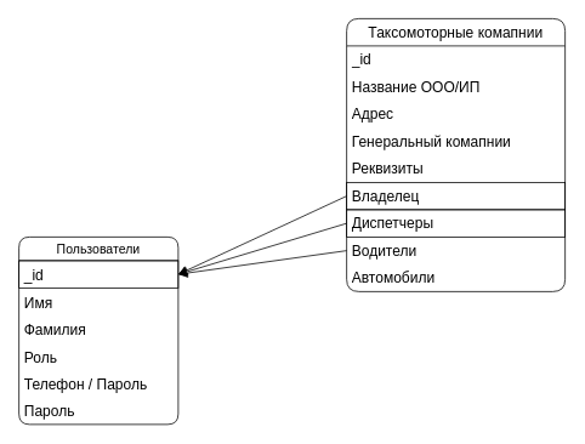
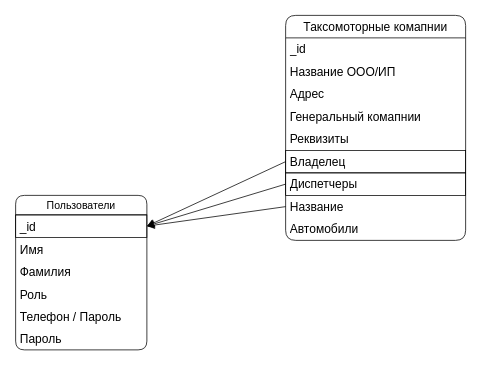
  <mxCell id="0" />
  <mxCell id="1" parent="0" />
  <mxCell id="2" value="Пользователи" style="swimlane;fontStyle=0;childLayout=stackLayout;horizontal=1;startSize=26;horizontalStack=0;resizeParent=1;resizeParentMax=0;resizeLast=0;collapsible=1;marginBottom=0;align=center;fontSize=14;perimeterSpacing=0;rounded=1;" vertex="1" parent="1"><mxGeometry width="175" height="206" as="geometry" x="20" y="260"><mxRectangle x="30" y="30" width="90" height="30" as="alternateBounds" /></mxGeometry></mxCell>
  <mxCell id="3" value="_id" style="text;strokeColor=default;fillColor=none;spacingLeft=4;spacingRight=4;overflow=hidden;rotatable=0;points=[[0,0.5],[1,0.5]];portConstraint=eastwest;fontSize=16;" vertex="1" parent="2"><mxGeometry y="26" width="175" height="30" as="geometry" /></mxCell>
  <mxCell id="4" value="Имя" style="text;strokeColor=none;fillColor=none;spacingLeft=4;spacingRight=4;overflow=hidden;rotatable=0;points=[[0,0.5],[1,0.5]];portConstraint=eastwest;fontSize=16;" vertex="1" parent="2"><mxGeometry y="56" width="175" height="30" as="geometry" /></mxCell>
  <mxCell id="5" value="Фамилия" style="text;strokeColor=none;fillColor=none;spacingLeft=4;spacingRight=4;overflow=hidden;rotatable=0;points=[[0,0.5],[1,0.5]];portConstraint=eastwest;fontSize=16;" vertex="1" parent="2"><mxGeometry y="86" width="175" height="30" as="geometry" /></mxCell>
  <mxCell id="6" value="Роль" style="text;strokeColor=none;fillColor=none;spacingLeft=4;spacingRight=4;overflow=hidden;rotatable=0;points=[[0,0.5],[1,0.5]];portConstraint=eastwest;fontSize=16;" vertex="1" parent="2"><mxGeometry y="116" width="175" height="30" as="geometry" /></mxCell>
  <mxCell id="7" value="Телефон / Пароль" style="text;strokeColor=none;fillColor=none;spacingLeft=4;spacingRight=4;overflow=hidden;rotatable=0;points=[[0,0.5],[1,0.5]];portConstraint=eastwest;fontSize=16;" vertex="1" parent="2"><mxGeometry y="146" width="175" height="30" as="geometry" /></mxCell>
  <mxCell id="8" value="Пароль" style="text;strokeColor=none;fillColor=none;align=left;verticalAlign=middle;spacingLeft=4;spacingRight=4;overflow=hidden;points=[[0,0.5],[1,0.5]];portConstraint=eastwest;rotatable=0;whiteSpace=wrap;html=1;fontSize=16;" vertex="1" parent="2"><mxGeometry y="176" width="175" height="30" as="geometry" /></mxCell>
  <mxCell id="9" value="Таксомоторные комапнии" style="swimlane;fontStyle=0;childLayout=stackLayout;horizontal=1;startSize=30;horizontalStack=0;resizeParent=1;resizeParentMax=0;resizeLast=0;collapsible=1;marginBottom=0;whiteSpace=wrap;html=1;rounded=1;fontSize=16;" vertex="1" parent="1"><mxGeometry x="380" y="20" width="240" height="300" as="geometry" /></mxCell>
  <mxCell id="10" value="_id" style="text;strokeColor=none;fillColor=none;align=left;verticalAlign=middle;spacingLeft=4;spacingRight=4;overflow=hidden;points=[[0,0.5],[1,0.5]];portConstraint=eastwest;rotatable=0;whiteSpace=wrap;html=1;fontSize=16;" vertex="1" parent="9"><mxGeometry y="30" width="240" height="30" as="geometry" /></mxCell>
  <mxCell id="11" value="Название ООО/ИП" style="text;strokeColor=none;fillColor=none;align=left;verticalAlign=middle;spacingLeft=4;spacingRight=4;overflow=hidden;points=[[0,0.5],[1,0.5]];portConstraint=eastwest;rotatable=0;whiteSpace=wrap;html=1;fontSize=16;" vertex="1" parent="9"><mxGeometry y="60" width="240" height="30" as="geometry" /></mxCell>
  <mxCell id="12" value="Адрес" style="text;strokeColor=none;fillColor=none;align=left;verticalAlign=middle;spacingLeft=4;spacingRight=4;overflow=hidden;points=[[0,0.5],[1,0.5]];portConstraint=eastwest;rotatable=0;whiteSpace=wrap;html=1;fontSize=16;" vertex="1" parent="9"><mxGeometry y="90" width="240" height="30" as="geometry" /></mxCell>
  <mxCell id="13" value="Генеральный комапнии" style="text;strokeColor=none;fillColor=none;align=left;verticalAlign=middle;spacingLeft=4;spacingRight=4;overflow=hidden;points=[[0,0.5],[1,0.5]];portConstraint=eastwest;rotatable=0;whiteSpace=wrap;html=1;fontSize=16;" vertex="1" parent="9"><mxGeometry y="120" width="240" height="30" as="geometry" /></mxCell>
  <mxCell id="14" value="Реквизиты" style="text;strokeColor=none;fillColor=none;align=left;verticalAlign=middle;spacingLeft=4;spacingRight=4;overflow=hidden;points=[[0,0.5],[1,0.5]];portConstraint=eastwest;rotatable=0;whiteSpace=wrap;html=1;fontSize=16;" vertex="1" parent="9"><mxGeometry y="150" width="240" height="30" as="geometry" /></mxCell>
  <mxCell id="15" value="Владелец" style="text;strokeColor=default;fillColor=none;align=left;verticalAlign=middle;spacingLeft=4;spacingRight=4;overflow=hidden;points=[[0,0.5],[1,0.5]];portConstraint=eastwest;rotatable=0;whiteSpace=wrap;html=1;fontSize=16;rounded=0;glass=0;" vertex="1" parent="9"><mxGeometry y="180" width="240" height="30" as="geometry" /></mxCell>
  <mxCell id="16" value="Диспетчеры" style="text;strokeColor=default;fillColor=none;align=left;verticalAlign=middle;spacingLeft=4;spacingRight=4;overflow=hidden;points=[[0,0.5],[1,0.5]];portConstraint=eastwest;rotatable=0;whiteSpace=wrap;html=1;fontSize=16;" vertex="1" parent="9"><mxGeometry y="210" width="240" height="30" as="geometry" /></mxCell>
- <mxCell id="17" value="Водители" style="text;strokeColor=none;fillColor=none;align=left;verticalAlign=middle;spacingLeft=4;spacingRight=4;overflow=hidden;points=[[0,0.5],[1,0.5]];portConstraint=eastwest;rotatable=0;whiteSpace=wrap;html=1;fontSize=16;" vertex="1" parent="9"><mxGeometry y="240" width="240" height="30" as="geometry" /></mxCell>
+ <mxCell id="17" value="Название" style="text;strokeColor=none;fillColor=none;align=left;verticalAlign=middle;spacingLeft=4;spacingRight=4;overflow=hidden;points=[[0,0.5],[1,0.5]];portConstraint=eastwest;rotatable=0;whiteSpace=wrap;html=1;fontSize=16;" vertex="1" parent="9"><mxGeometry y="240" width="240" height="30" as="geometry" /></mxCell>
  <mxCell id="18" value="Автомобили" style="text;strokeColor=none;fillColor=none;align=left;verticalAlign=middle;spacingLeft=4;spacingRight=4;overflow=hidden;points=[[0,0.5],[1,0.5]];portConstraint=eastwest;rotatable=0;whiteSpace=wrap;html=1;fontSize=16;" vertex="1" parent="9"><mxGeometry y="270" width="240" height="30" as="geometry" /></mxCell>
  <mxCell id="19" style="edgeStyle=none;rounded=1;orthogonalLoop=1;jettySize=auto;html=1;exitX=0;exitY=0.5;exitDx=0;exitDy=0;entryX=1;entryY=0.5;entryDx=0;entryDy=0;fontSize=12;startSize=8;endSize=8;" edge="1" parent="1" source="15" target="3"><mxGeometry relative="1" as="geometry" /></mxCell>
  <mxCell id="20" style="edgeStyle=none;rounded=1;orthogonalLoop=1;jettySize=auto;html=1;exitX=0;exitY=0.5;exitDx=0;exitDy=0;entryX=1;entryY=0.5;entryDx=0;entryDy=0;fontSize=12;startSize=8;endSize=8;" edge="1" parent="1" source="16" target="3"><mxGeometry relative="1" as="geometry" /></mxCell>
  <mxCell id="21" style="edgeStyle=none;rounded=1;orthogonalLoop=1;jettySize=auto;html=1;exitX=0;exitY=0.5;exitDx=0;exitDy=0;entryX=1;entryY=0.5;entryDx=0;entryDy=0;fontSize=12;startSize=8;endSize=8;" edge="1" parent="1" source="17" target="3"><mxGeometry relative="1" as="geometry" /></mxCell>
